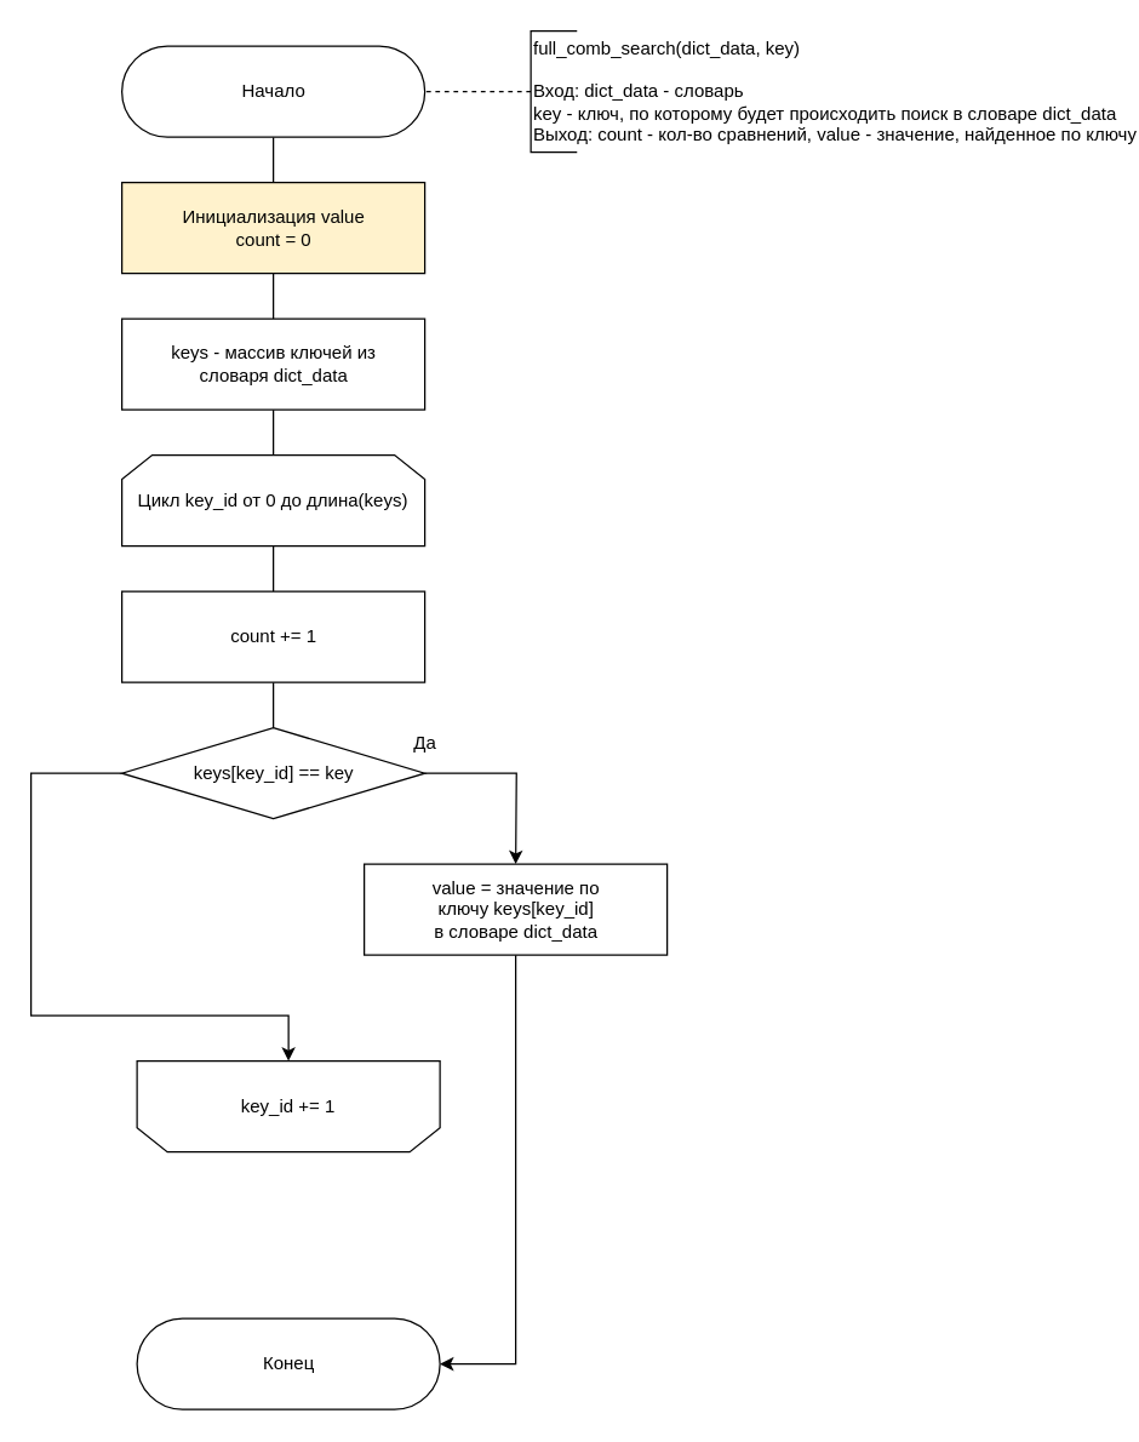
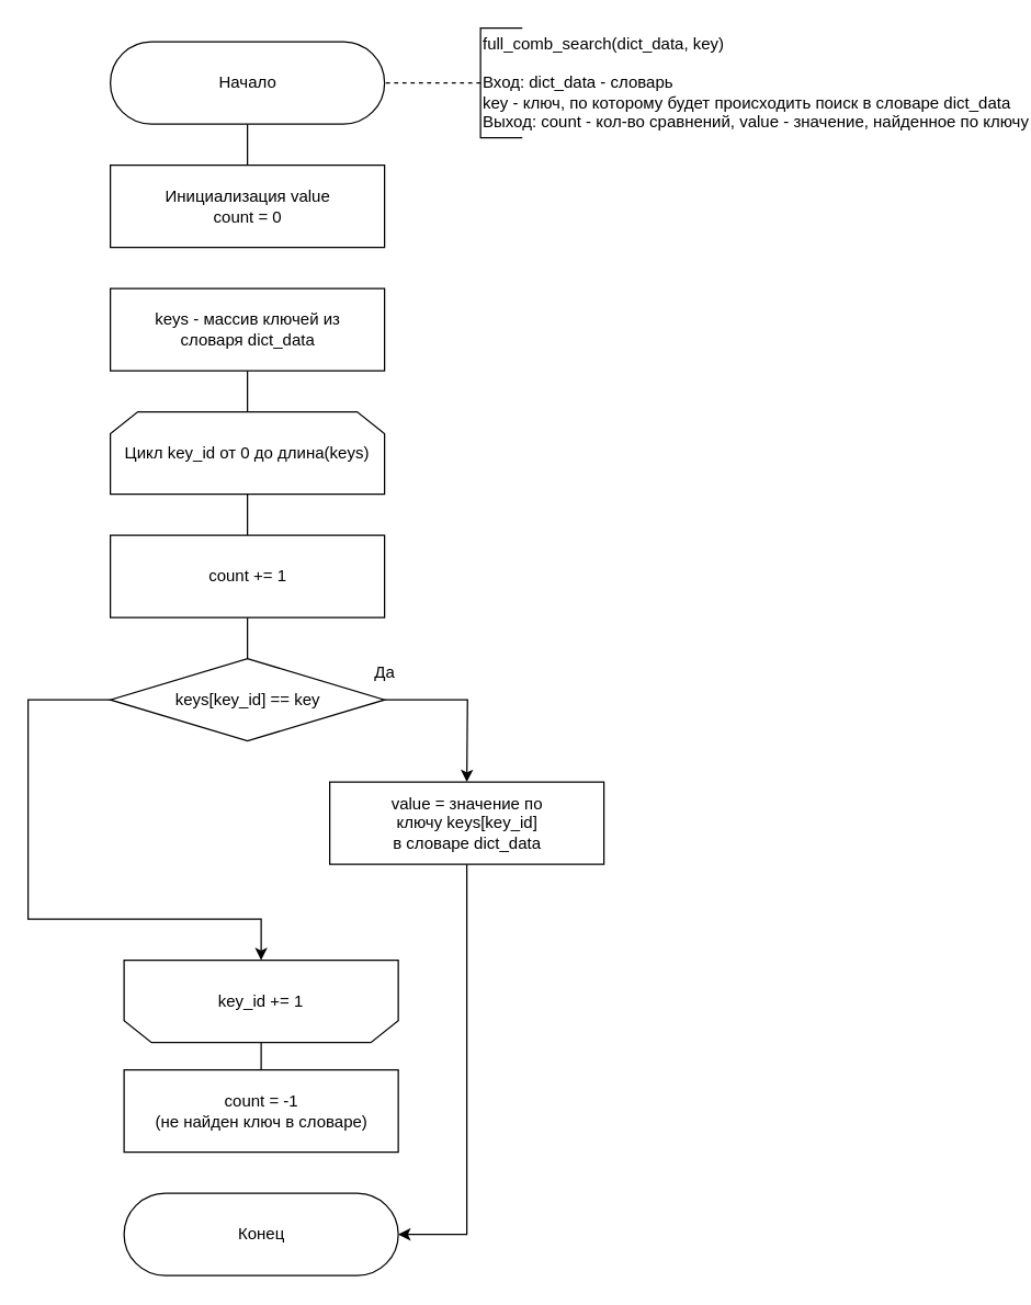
  <mxCell id="0" />
  <mxCell id="1" parent="0" />
  <mxCell id="2" style="edgeStyle=none;html=1;exitX=0.5;exitY=0.5;exitDx=0;exitDy=30;exitPerimeter=0;entryX=0.5;entryY=0;entryDx=0;entryDy=0;endArrow=none;endFill=0;" parent="1" source="3" target="7" edge="1"><mxGeometry relative="1" as="geometry" /></mxCell>
  <mxCell id="3" value="Начало" style="html=1;dashed=0;whitespace=wrap;shape=mxgraph.dfd.start" parent="1" vertex="1"><mxGeometry x="80" y="30" width="200" height="60" as="geometry" /></mxCell>
  <mxCell id="4" value="" style="edgeStyle=orthogonalEdgeStyle;rounded=0;orthogonalLoop=1;jettySize=auto;html=1;endArrow=none;endFill=0;dashed=1;" parent="1" source="5" target="3" edge="1"><mxGeometry relative="1" as="geometry" /></mxCell>
  <mxCell id="5" value="full_comb_search(dict_data, key)&lt;br&gt;&lt;br&gt;Вход: dict_data - словарь&lt;br&gt;key - ключ, по которому будет происходить поиск в словаре dict_data&lt;br&gt;Выход: count - кол-во сравнений, value - значение, найденное по ключу" style="html=1;dashed=0;whitespace=wrap;shape=partialRectangle;right=0;align=left;" parent="1" vertex="1"><mxGeometry x="350" y="20" width="30" height="80" as="geometry" /></mxCell>
- <mxCell id="6" style="edgeStyle=orthogonalEdgeStyle;html=1;exitX=0.5;exitY=1;exitDx=0;exitDy=0;entryX=0.5;entryY=0;entryDx=0;entryDy=0;rounded=0;endArrow=none;endFill=0;" edge="1" parent="1" source="7" target="21"><mxGeometry relative="1" as="geometry" /></mxCell>
- <mxCell id="7" value="Инициализация value&lt;br&gt;count = 0" style="html=1;dashed=0;whitespace=wrap;fillColor=#fff2cc;" parent="1" vertex="1"><mxGeometry x="80" y="120" width="200" height="60" as="geometry" /></mxCell>
+ <mxCell id="7" value="Инициализация value&lt;br&gt;count = 0" style="html=1;dashed=0;whitespace=wrap;" parent="1" vertex="1"><mxGeometry x="80" y="120" width="200" height="60" as="geometry" /></mxCell>
  <mxCell id="8" style="edgeStyle=orthogonalEdgeStyle;rounded=0;html=1;exitX=0.5;exitY=1;exitDx=0;exitDy=0;entryX=0.5;entryY=0;entryDx=0;entryDy=0;endArrow=none;endFill=0;" edge="1" parent="1" source="9" target="23"><mxGeometry relative="1" as="geometry" /></mxCell>
  <mxCell id="9" value="Цикл key_id от 0 до длина(keys)" style="shape=loopLimit;whiteSpace=wrap;html=1;direction=east" parent="1" vertex="1"><mxGeometry x="80" y="300" width="200" height="60" as="geometry" /></mxCell>
  <mxCell id="10" style="edgeStyle=orthogonalEdgeStyle;rounded=0;orthogonalLoop=1;jettySize=auto;html=1;exitX=1;exitY=0.5;exitDx=0;exitDy=0;endArrow=classic;endFill=1;" parent="1" source="11" edge="1"><mxGeometry relative="1" as="geometry"><mxPoint x="340" y="570" as="targetPoint" /></mxGeometry></mxCell>
  <mxCell id="11" value="keys[key_id] == key" style="shape=rhombus;html=1;dashed=0;whitespace=wrap;perimeter=rhombusPerimeter;" parent="1" vertex="1"><mxGeometry x="80" y="480" width="200" height="60" as="geometry" /></mxCell>
  <mxCell id="12" value="Да" style="text;html=1;align=center;verticalAlign=middle;resizable=0;points=[];autosize=1;strokeColor=none;" parent="1" vertex="1"><mxGeometry x="265" y="480" width="30" height="20" as="geometry" /></mxCell>
  <mxCell id="13" style="edgeStyle=orthogonalEdgeStyle;rounded=0;html=1;exitX=0.5;exitY=1;exitDx=0;exitDy=0;entryX=1;entryY=0.5;entryDx=0;entryDy=0;endArrow=classic;endFill=1;entryPerimeter=0;" parent="1" source="14" target="18" edge="1"><mxGeometry relative="1" as="geometry"><mxPoint x="340" y="660" as="targetPoint" /></mxGeometry></mxCell>
  <mxCell id="14" value="value = значение по&lt;br&gt;ключу keys[key_id]&lt;br&gt;в словаре dict_data" style="html=1;dashed=0;whitespace=wrap;" parent="1" vertex="1"><mxGeometry x="240" y="570" width="200" height="60" as="geometry" /></mxCell>
  <mxCell id="15" style="edgeStyle=orthogonalEdgeStyle;rounded=0;html=1;exitX=0;exitY=0.5;exitDx=0;exitDy=0;endArrow=classic;endFill=1;entryX=0.5;entryY=1;entryDx=0;entryDy=0;" parent="1" source="11" edge="1" target="17"><mxGeometry relative="1" as="geometry"><mxPoint x="180" y="750" as="targetPoint" /><Array as="points"><mxPoint x="20" y="510" /><mxPoint x="20" y="670" /><mxPoint x="190" y="670" /></Array><mxPoint x="20" y="630" as="sourcePoint" /></mxGeometry></mxCell>
+ <mxCell id="16" style="edgeStyle=orthogonalEdgeStyle;rounded=0;html=1;exitX=0.5;exitY=0;exitDx=0;exitDy=0;entryX=0.5;entryY=0;entryDx=0;entryDy=0;endArrow=none;endFill=0;" parent="1" source="17" target="19" edge="1"><mxGeometry relative="1" as="geometry"><mxPoint x="190" y="790" as="targetPoint" /></mxGeometry></mxCell>
  <mxCell id="17" value="key_id += 1" style="shape=loopLimit;whiteSpace=wrap;html=1;strokeWidth=1;direction=west;" parent="1" vertex="1"><mxGeometry x="90" y="700" width="200" height="60" as="geometry" /></mxCell>
  <mxCell id="18" value="Конец" style="html=1;dashed=0;whitespace=wrap;shape=mxgraph.dfd.start" parent="1" vertex="1"><mxGeometry x="90" y="870" width="200" height="60" as="geometry" /></mxCell>
+ <mxCell id="19" value="count = -1&lt;br&gt;(не найден ключ в словаре)" style="html=1;dashed=0;whitespace=wrap;" parent="1" vertex="1"><mxGeometry x="90" y="780" width="200" height="60" as="geometry" /></mxCell>
  <mxCell id="20" style="edgeStyle=orthogonalEdgeStyle;rounded=0;html=1;exitX=0.5;exitY=1;exitDx=0;exitDy=0;entryX=0.5;entryY=0;entryDx=0;entryDy=0;endArrow=none;endFill=0;" edge="1" parent="1" source="21" target="9"><mxGeometry relative="1" as="geometry" /></mxCell>
  <mxCell id="21" value="keys - массив ключей из&lt;br&gt;словаря dict_data" style="html=1;dashed=0;whitespace=wrap;" vertex="1" parent="1"><mxGeometry x="80" y="210" width="200" height="60" as="geometry" /></mxCell>
  <mxCell id="22" style="edgeStyle=orthogonalEdgeStyle;rounded=0;html=1;exitX=0.5;exitY=1;exitDx=0;exitDy=0;entryX=0.5;entryY=0;entryDx=0;entryDy=0;endArrow=none;endFill=0;" edge="1" parent="1" source="23" target="11"><mxGeometry relative="1" as="geometry" /></mxCell>
  <mxCell id="23" value="count += 1" style="html=1;dashed=0;whitespace=wrap;" vertex="1" parent="1"><mxGeometry x="80" y="390" width="200" height="60" as="geometry" /></mxCell>
